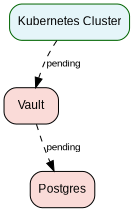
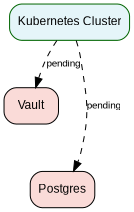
  digraph {
    bgcolor=white
    rankdir=TB
    style=filled
    node [color=black fillcolor="#FADBD8" fontname=Arial fontsize=12 shape=box style="rounded,filled"]
    edge [fontname=Arial fontsize=10 style=dashed]
    n1 [color=darkgreen fillcolor="#E5F5F9" label="Kubernetes Cluster"]
    n2 [label=Vault]
    n3 [label=Postgres]
    n1 -> n2 [label=pending]
-   n2 -> n3 [label=pending]
+   n1 -> n3 [label=pending]
  }
